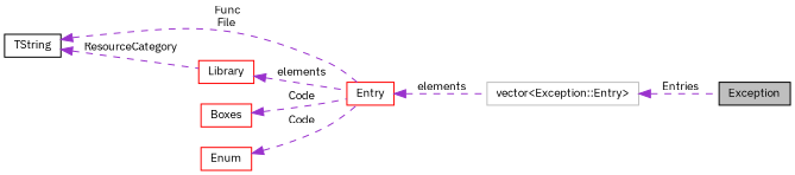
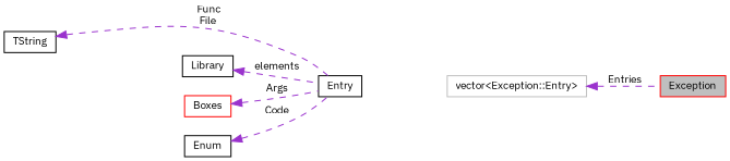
  digraph {
    fontname="IBM Plex Sans"
    rankdir=LR
    node [color=black fillcolor=white fontname="IBM Plex Sans" fontsize=10 shape=record style=filled]
    edge [color=darkorchid3 dir=back fontname="IBM Plex Sans" fontsize=10 labelfontname=Helvetica labelfontsize=10 style=dashed]
-   n1 [fillcolor=grey75 fontcolor=black height=0.2 label=Exception width=0.4]
+   n1 [color=red fillcolor=grey75 fontcolor=black height=0.2 label=Exception width=0.4]
    n2 [color=grey75 height=0.2 label="vector\<Exception::Entry\>" width=0.4]
-   n3 [color=red height=0.2 label=Entry width=0.4]
+   n3 [height=0.2 label=Entry width=0.4]
    n4 [height=0.2 label=TString width=0.4]
-   n5 [color=red height=0.2 label=Library width=0.4]
+   n5 [height=0.2 label=Library width=0.4]
    n6 [color=red height=0.2 label=Boxes width=0.4]
-   n7 [color=red height=0.2 label=Enum width=0.4]
+   n7 [height=0.2 label=Enum width=0.4]
    n2 -> n1 [label=" Entries"]
-   n3 -> n2 [label=" elements"]
    n4 -> n3 [label=" Func\nFile"]
-   n4 -> n5 [label=" ResourceCategory"]
    n5 -> n3 [label=" elements"]
-   n6 -> n3 [label=" Code"]
+   n6 -> n3 [label=" Args"]
    n7 -> n3 [label=" Code"]
  }
